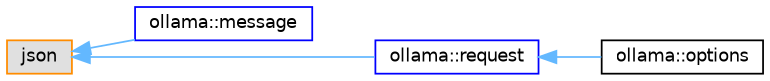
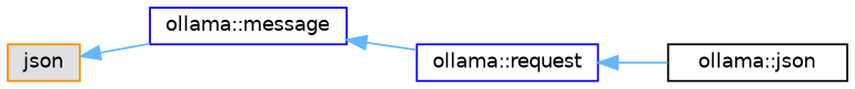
  digraph {
    rankdir=LR
    node [color=blue fillcolor=white fontname=Helvetica fontsize=10 shape=box style=filled]
    edge [color=steelblue1 dir=back fontname=Helvetica fontsize=10 labelfontname=Helvetica labelfontsize=10 style=solid]
    n1 [color=darkorange fillcolor="#E0E0E0" height=0.2 label=json width=0.4]
    n2 [height=0.2 label="ollama::message" width=0.4]
    n3 [height=0.2 label="ollama::request" width=0.4]
-   n4 [color=black height=0.2 label="ollama::options" width=0.4]
+   n4 [color=black height=0.2 label="ollama::json" width=0.4]
    n1 -> n2
-   n1 -> n3
+   n2 -> n3
    n3 -> n4
  }
